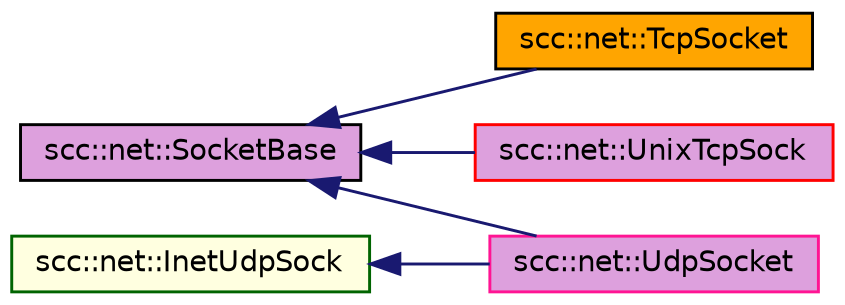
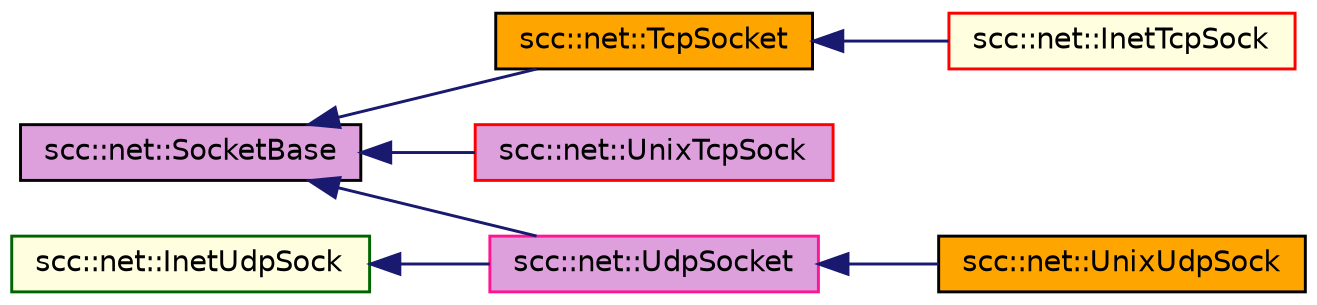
  digraph {
    rankdir=LR
    node [color=black fillcolor=plum fontname=Helvetica fontsize=10 shape=record style=filled]
    edge [color=midnightblue dir=back fontname=Helvetica fontsize=10 labelfontname=Helvetica labelfontsize=10 style=solid]
    n1 [fontcolor=black height=0.2 label="scc::net::SocketBase" width=0.4]
    n2 [fillcolor=orange height=0.2 label="scc::net::TcpSocket" width=0.4]
    n3 [color=deeppink height=0.2 label="scc::net::UdpSocket" width=0.4]
    n4 [color=red height=0.2 label="scc::net::UnixTcpSock" width=0.4]
+   n5 [color=red fillcolor=lightyellow height=0.2 label="scc::net::InetTcpSock" width=0.4]
+   n6 [fillcolor=orange height=0.2 label="scc::net::UnixUdpSock" width=0.4]
    n7 [color=darkgreen fillcolor=lightyellow height=0.2 label="scc::net::InetUdpSock" width=0.4]
    n1 -> n2
    n1 -> n3
    n1 -> n4
+   n2 -> n5
+   n3 -> n6
    n7 -> n3
  }
